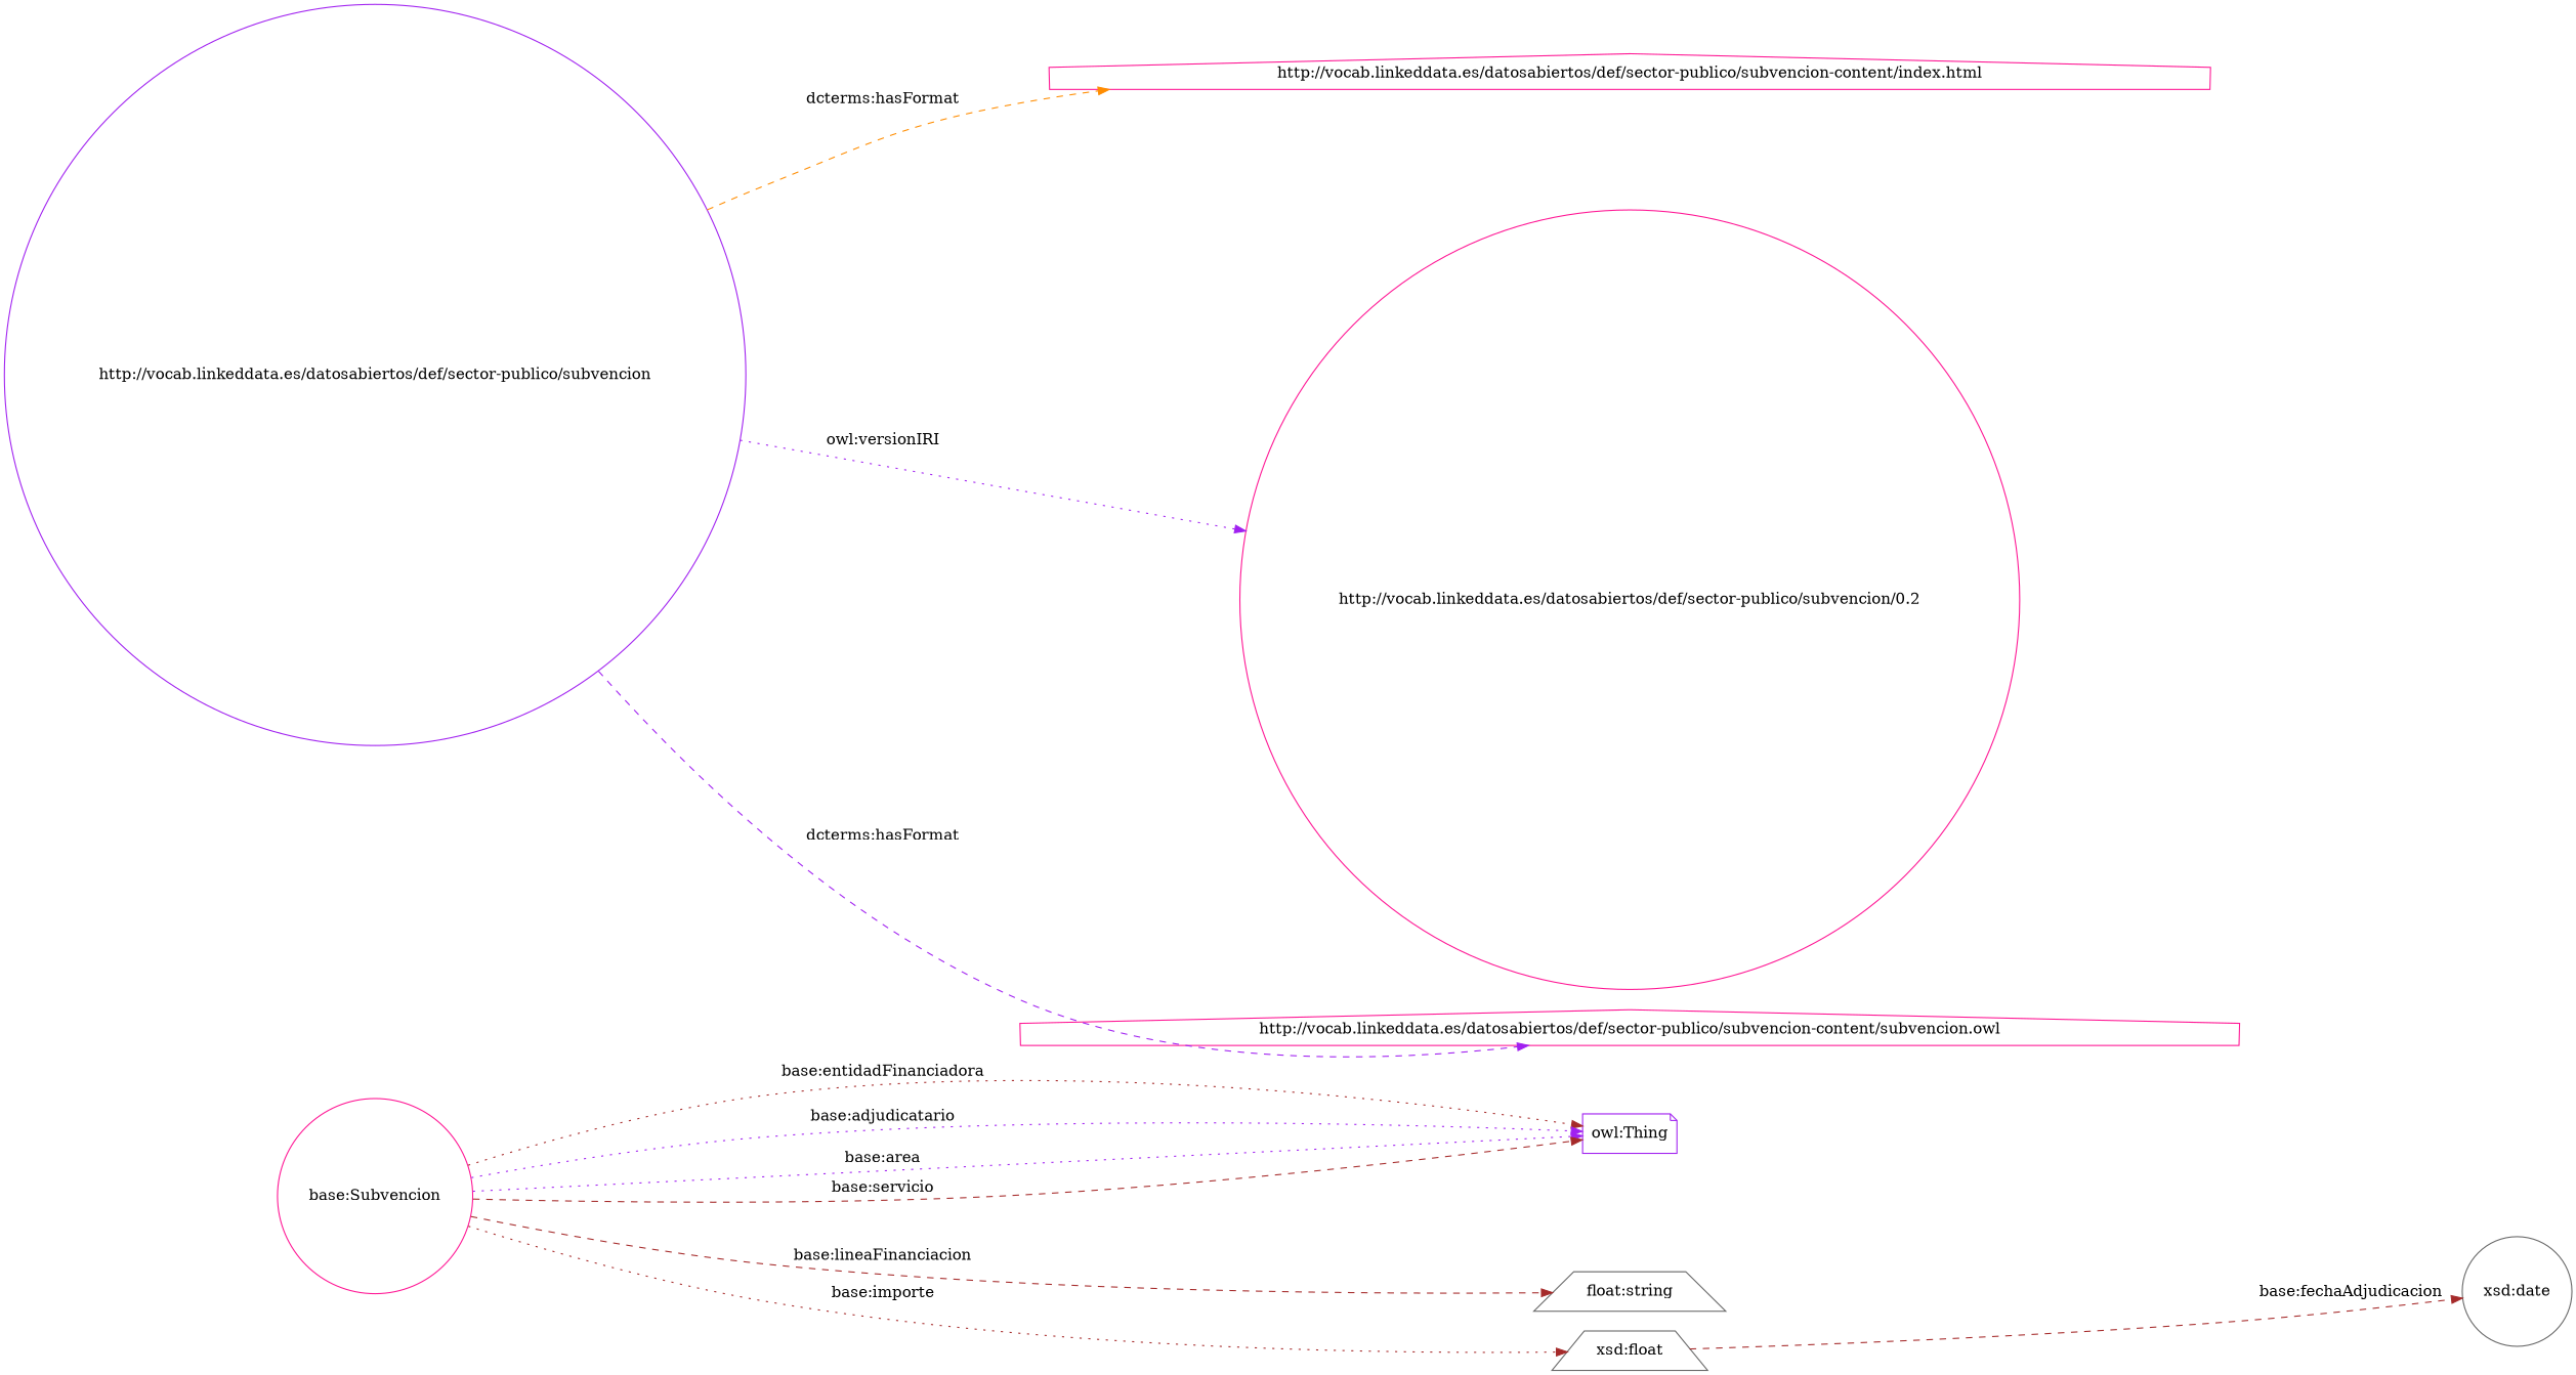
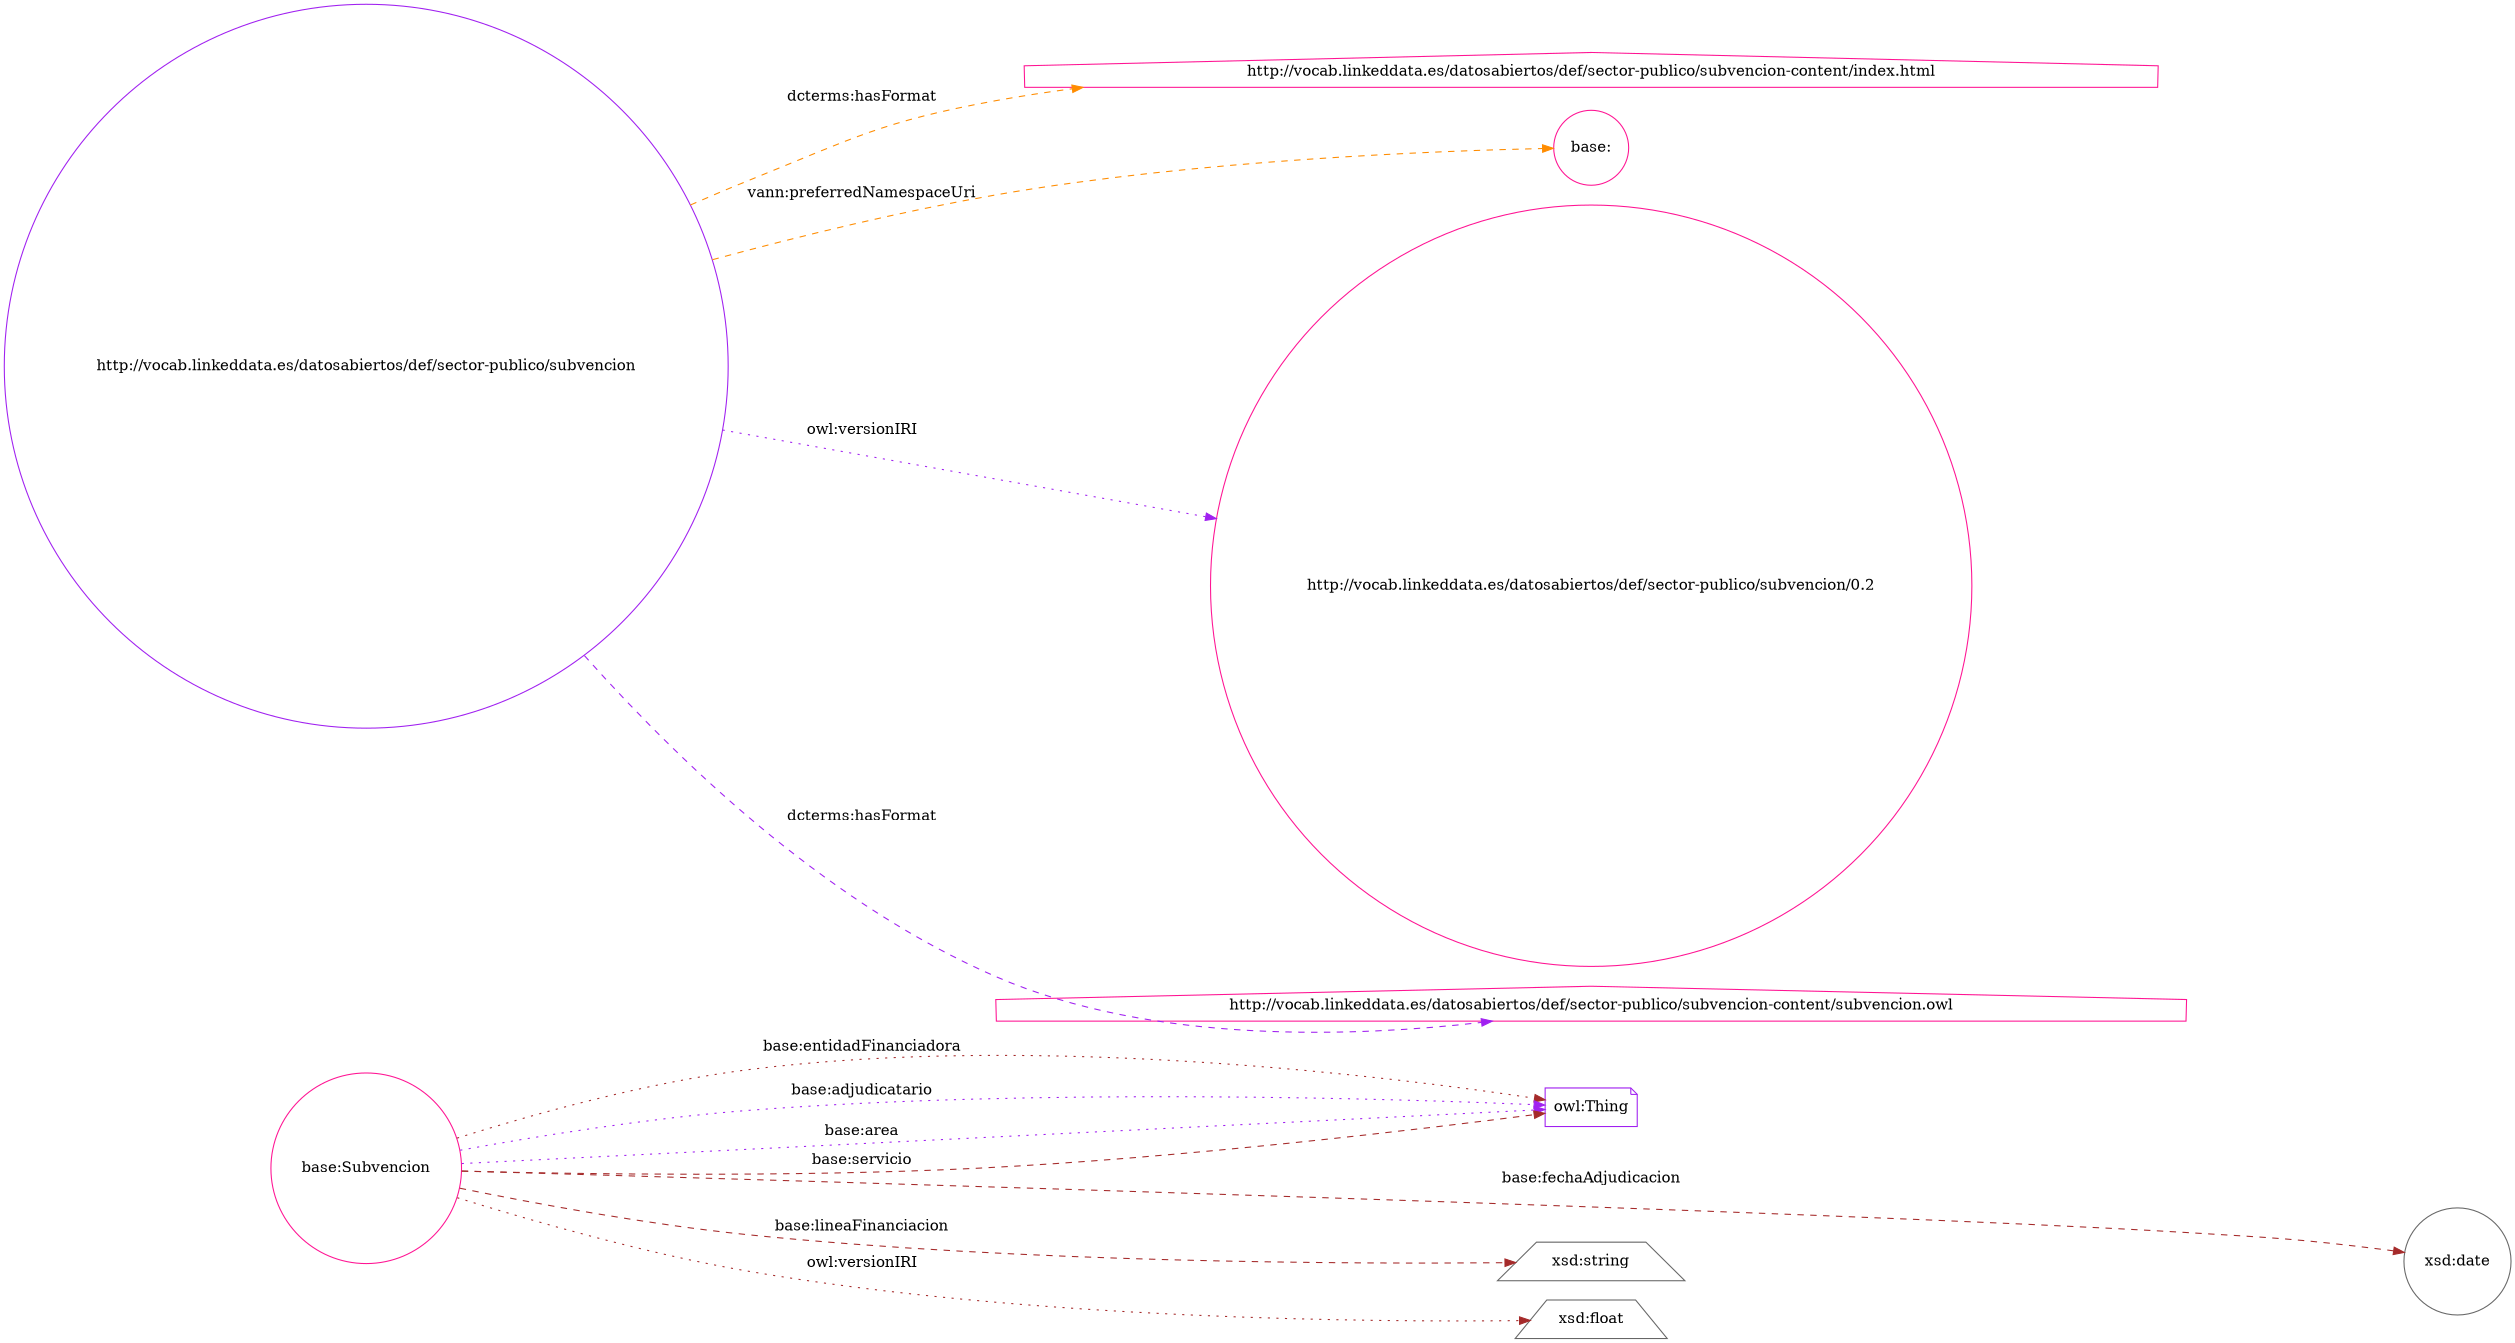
  digraph {
    rankdir=LR
    node [color=deeppink shape=circle]
    edge [color=brown style=dashed]
    "owl:Thing" [color=purple shape=note]
    "base:Subvencion"
    "xsd:date" [color=gray40]
-   "xsd:string" [color=gray40 shape=trapezium label="float:string"]
+   "xsd:string" [color=gray40 shape=trapezium]
    "xsd:float" [color=gray40 shape=trapezium]
    "http://vocab.linkeddata.es/datosabiertos/def/sector-publico/subvencion" [color=purple]
    "http://vocab.linkeddata.es/datosabiertos/def/sector-publico/subvencion-content/index.html" [shape=house]
+   "base:"
    "http://vocab.linkeddata.es/datosabiertos/def/sector-publico/subvencion/0.2"
    "http://vocab.linkeddata.es/datosabiertos/def/sector-publico/subvencion-content/subvencion.owl" [shape=house]
    "base:Subvencion" -> "owl:Thing" [label="base:entidadFinanciadora" style=dotted]
    "base:Subvencion" -> "owl:Thing" [color=purple label="base:adjudicatario" style=dotted]
    "base:Subvencion" -> "owl:Thing" [color=purple label="base:area" style=dotted]
    "base:Subvencion" -> "owl:Thing" [label="base:servicio"]
-   "xsd:float" -> "xsd:date" [label="base:fechaAdjudicacion"]
+   "base:Subvencion" -> "xsd:date" [label="base:fechaAdjudicacion"]
    "base:Subvencion" -> "xsd:string" [label="base:lineaFinanciacion"]
-   "base:Subvencion" -> "xsd:float" [label="base:importe" style=dotted]
+   "base:Subvencion" -> "xsd:float" [label="owl:versionIRI" style=dotted]
    "http://vocab.linkeddata.es/datosabiertos/def/sector-publico/subvencion" -> "http://vocab.linkeddata.es/datosabiertos/def/sector-publico/subvencion-content/index.html" [color=darkorange label="dcterms:hasFormat"]
+   "http://vocab.linkeddata.es/datosabiertos/def/sector-publico/subvencion" -> "base:" [color=darkorange label="vann:preferredNamespaceUri"]
    "http://vocab.linkeddata.es/datosabiertos/def/sector-publico/subvencion" -> "http://vocab.linkeddata.es/datosabiertos/def/sector-publico/subvencion/0.2" [color=purple label="owl:versionIRI" style=dotted]
    "http://vocab.linkeddata.es/datosabiertos/def/sector-publico/subvencion" -> "http://vocab.linkeddata.es/datosabiertos/def/sector-publico/subvencion-content/subvencion.owl" [color=purple label="dcterms:hasFormat"]
  }
